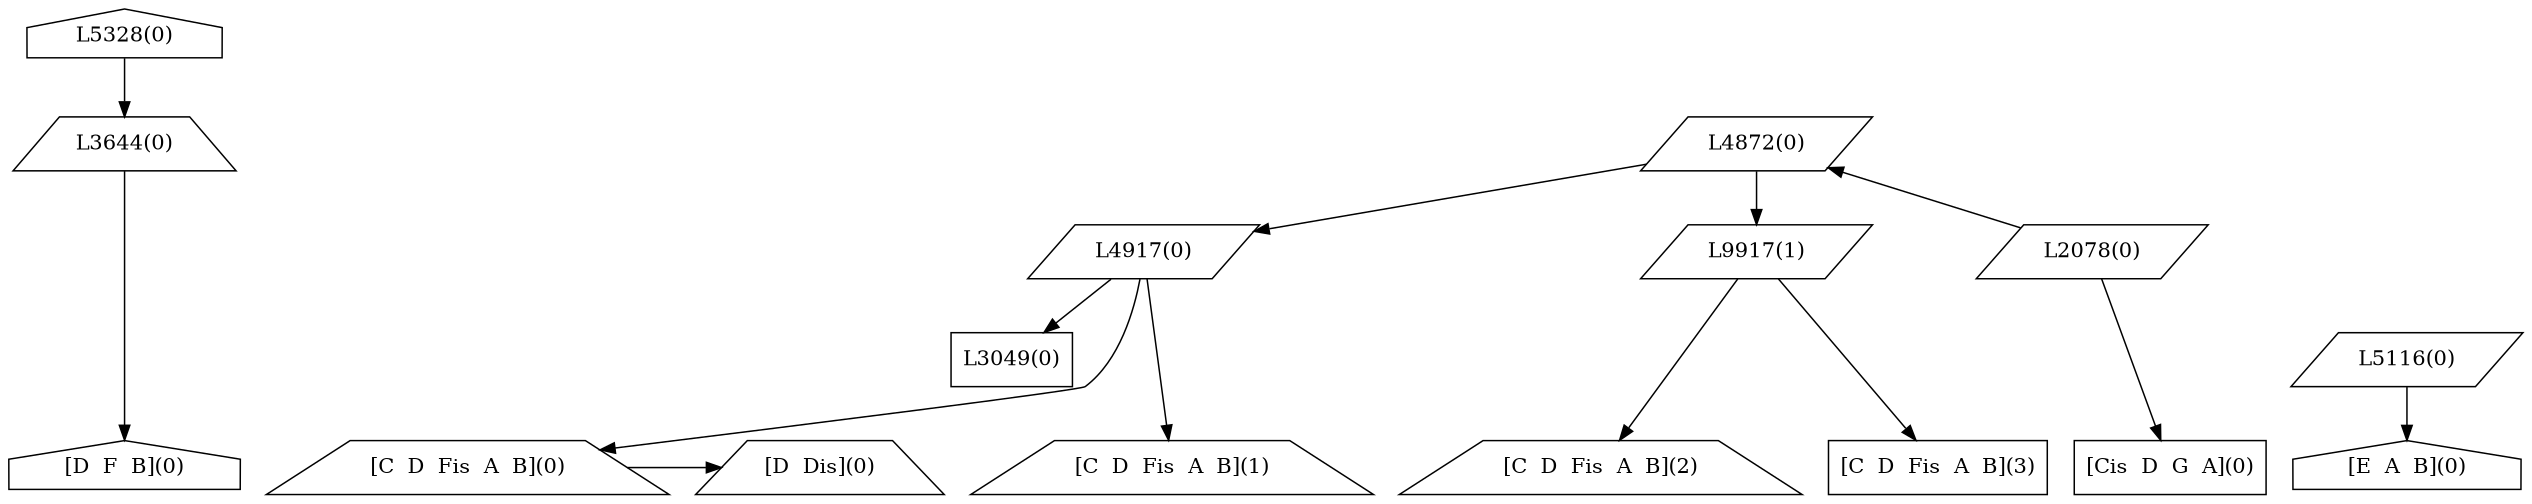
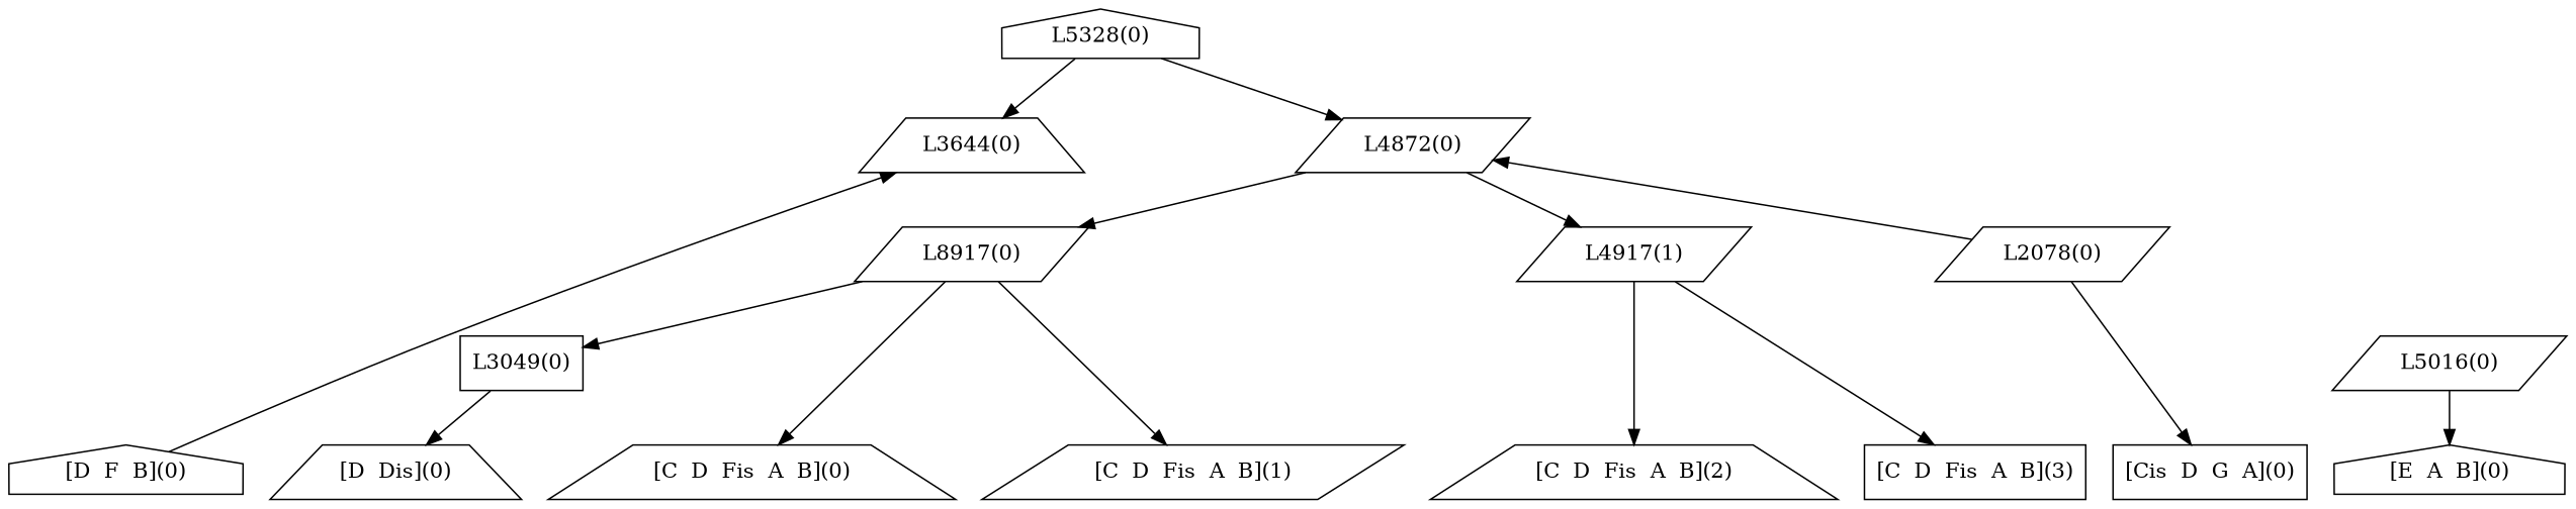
  digraph {
    node [shape=parallelogram]
    n1 [label="L5328(0)" shape=house]
    n2 [label="L3644(0)" shape=trapezium]
    "L4872(0)"
-   "L4917(0)"
+   "L4917(0)" [label="L8917(0)"]
    "L2078(0)"
-   "L4917(1)" [label="L9917(1)"]
+   "L4917(1)"
    "L3049(0)" [shape=box]
-   "L5116(0)"
+   "L5116(0)" [label="L5016(0)"]
    "[D  F  B](0)" [shape=house]
    "[D  Dis](0)" [shape=trapezium]
    "[C  D  Fis  A  B](0)" [shape=trapezium]
-   "[C  D  Fis  A  B](1)" [shape=trapezium]
+   "[C  D  Fis  A  B](1)"
    "[Cis  D  G  A](0)" [shape=box]
    "[E  A  B](0)" [shape=house]
    "[C  D  Fis  A  B](2)" [shape=trapezium]
    "[C  D  Fis  A  B](3)" [shape=box]
    subgraph sub_1 {
      rank=min
      n1
    }
    subgraph sub_2 {
      rank=same
      n2
      "L4872(0)"
    }
    subgraph sub_3 {
      rank=same
      "L4917(0)"
      "L2078(0)"
      "L4917(1)"
    }
    subgraph sub_4 {
      rank=same
      "L3049(0)"
      "L5116(0)"
    }
    subgraph sub_5 {
      rank=max
      "[D  F  B](0)"
      "[D  Dis](0)"
      "[C  D  Fis  A  B](0)"
      "[C  D  Fis  A  B](1)"
      "[Cis  D  G  A](0)"
      "[E  A  B](0)"
      "[C  D  Fis  A  B](2)"
      "[C  D  Fis  A  B](3)"
    }
    n1 -> n2
-   n2 -> "[D  F  B](0)"
+   n1 -> "L4872(0)"
+   "[D  F  B](0)" -> n2
    "L4872(0)" -> "L4917(0)"
    "L4872(0)" -> "L4917(1)"
    "L4917(0)" -> "L3049(0)"
    "L4917(0)" -> "[C  D  Fis  A  B](0)"
    "L4917(0)" -> "[C  D  Fis  A  B](1)"
    "L2078(0)" -> "L4872(0)"
    "L2078(0)" -> "[Cis  D  G  A](0)"
    "L4917(1)" -> "[C  D  Fis  A  B](2)"
    "L4917(1)" -> "[C  D  Fis  A  B](3)"
-   "[C  D  Fis  A  B](0)" -> "[D  Dis](0)"
+   "L3049(0)" -> "[D  Dis](0)"
    "L5116(0)" -> "[E  A  B](0)"
  }
